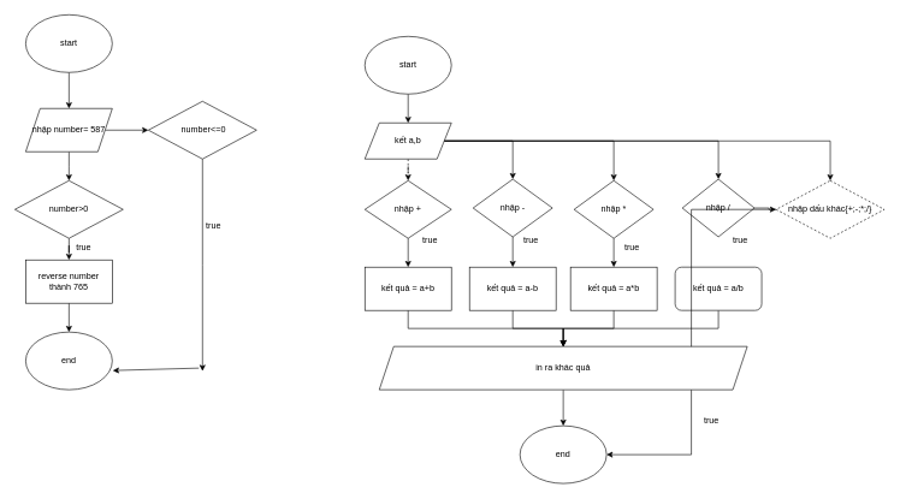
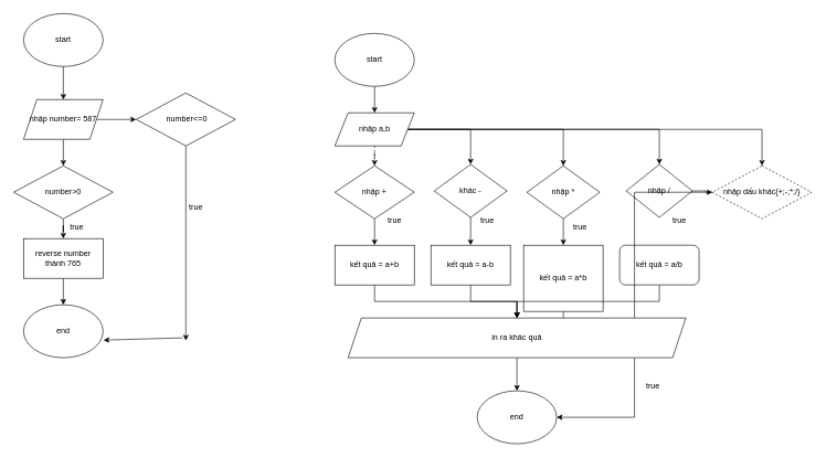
  <mxCell id="0" />
  <mxCell id="1" parent="0" />
  <mxCell id="2" value="" style="edgeStyle=orthogonalEdgeStyle;rounded=0;orthogonalLoop=1;jettySize=auto;html=1;" edge="1" parent="1" source="3" target="6"><mxGeometry relative="1" as="geometry" /></mxCell>
  <mxCell id="3" value="start" style="ellipse;whiteSpace=wrap;html=1;" vertex="1" parent="1"><mxGeometry x="35" y="20" width="120" height="80" as="geometry" /></mxCell>
  <mxCell id="4" value="" style="edgeStyle=orthogonalEdgeStyle;rounded=0;orthogonalLoop=1;jettySize=auto;html=1;" edge="1" parent="1" source="6"><mxGeometry relative="1" as="geometry"><mxPoint x="95" y="250" as="targetPoint" /></mxGeometry></mxCell>
  <mxCell id="5" value="" style="edgeStyle=orthogonalEdgeStyle;rounded=0;orthogonalLoop=1;jettySize=auto;html=1;" edge="1" parent="1" source="6" target="8"><mxGeometry relative="1" as="geometry" /></mxCell>
  <mxCell id="6" value="nhập number= 587" style="shape=parallelogram;perimeter=parallelogramPerimeter;whiteSpace=wrap;html=1;fixedSize=1;" vertex="1" parent="1"><mxGeometry x="35" y="150" width="120" height="60" as="geometry" /></mxCell>
  <mxCell id="7" value="" style="edgeStyle=orthogonalEdgeStyle;rounded=0;orthogonalLoop=1;jettySize=auto;html=1;" edge="1" parent="1" source="8"><mxGeometry relative="1" as="geometry"><mxPoint x="280" y="514" as="targetPoint" /></mxGeometry></mxCell>
  <mxCell id="8" value="&amp;nbsp;number&amp;lt;=0" style="rhombus;whiteSpace=wrap;html=1;" vertex="1" parent="1"><mxGeometry x="205" y="140" width="150" height="80" as="geometry" /></mxCell>
  <mxCell id="9" value="" style="edgeStyle=orthogonalEdgeStyle;rounded=0;orthogonalLoop=1;jettySize=auto;html=1;" edge="1" parent="1" source="10" target="12"><mxGeometry relative="1" as="geometry" /></mxCell>
  <mxCell id="10" value="number&amp;gt;0" style="rhombus;whiteSpace=wrap;html=1;" vertex="1" parent="1"><mxGeometry x="20" y="250" width="150" height="80" as="geometry" /></mxCell>
  <mxCell id="11" value="" style="edgeStyle=orthogonalEdgeStyle;rounded=0;orthogonalLoop=1;jettySize=auto;html=1;" edge="1" parent="1" source="12" target="13"><mxGeometry relative="1" as="geometry" /></mxCell>
  <mxCell id="12" value="reverse number&lt;br&gt;thành 765" style="rounded=0;whiteSpace=wrap;html=1;" vertex="1" parent="1"><mxGeometry x="35" y="360" width="120" height="60" as="geometry" /></mxCell>
  <mxCell id="13" value="end" style="ellipse;whiteSpace=wrap;html=1;" vertex="1" parent="1"><mxGeometry x="35" y="460" width="120" height="80" as="geometry" /></mxCell>
  <mxCell id="14" value="true" style="text;html=1;align=center;verticalAlign=middle;resizable=0;points=[];autosize=1;strokeColor=none;fillColor=none;" vertex="1" parent="1"><mxGeometry x="95" y="328" width="40" height="30" as="geometry" /></mxCell>
  <mxCell id="15" value="" style="endArrow=classic;html=1;rounded=0;entryX=1.006;entryY=0.667;entryDx=0;entryDy=0;entryPerimeter=0;" edge="1" parent="1" target="13"><mxGeometry width="50" height="50" relative="1" as="geometry"><mxPoint x="275" y="510" as="sourcePoint" /><mxPoint x="125" y="360" as="targetPoint" /></mxGeometry></mxCell>
  <mxCell id="16" value="" style="edgeStyle=orthogonalEdgeStyle;rounded=0;orthogonalLoop=1;jettySize=auto;html=1;" edge="1" parent="1" source="17" target="24"><mxGeometry relative="1" as="geometry" /></mxCell>
  <mxCell id="17" value="start" style="ellipse;whiteSpace=wrap;html=1;" vertex="1" parent="1"><mxGeometry x="505" y="50" width="120" height="80" as="geometry" /></mxCell>
  <mxCell id="18" value="true&lt;br&gt;" style="text;html=1;align=center;verticalAlign=middle;resizable=0;points=[];autosize=1;strokeColor=none;fillColor=none;" vertex="1" parent="1"><mxGeometry x="275" y="298" width="40" height="30" as="geometry" /></mxCell>
  <mxCell id="19" value="" style="edgeStyle=orthogonalEdgeStyle;rounded=0;orthogonalLoop=1;jettySize=auto;html=1;entryX=0.5;entryY=0;entryDx=0;entryDy=0;" edge="1" parent="1" source="24" target="28"><mxGeometry relative="1" as="geometry"><mxPoint x="705" y="195" as="targetPoint" /></mxGeometry></mxCell>
  <mxCell id="20" value="" style="edgeStyle=orthogonalEdgeStyle;rounded=0;orthogonalLoop=1;jettySize=auto;html=1;" edge="1" parent="1" source="24" target="30"><mxGeometry relative="1" as="geometry"><mxPoint x="860" y="195" as="targetPoint" /></mxGeometry></mxCell>
  <mxCell id="21" value="" style="edgeStyle=orthogonalEdgeStyle;rounded=0;orthogonalLoop=1;jettySize=auto;html=1;entryX=0.5;entryY=0;entryDx=0;entryDy=0;" edge="1" parent="1" source="24" target="32"><mxGeometry relative="1" as="geometry"><mxPoint x="1005" y="195" as="targetPoint" /></mxGeometry></mxCell>
  <mxCell id="22" value="" style="edgeStyle=orthogonalEdgeStyle;rounded=0;orthogonalLoop=1;jettySize=auto;html=1;dashed=1;" edge="1" parent="1" source="24" target="26"><mxGeometry relative="1" as="geometry" /></mxCell>
  <mxCell id="23" value="" style="edgeStyle=orthogonalEdgeStyle;rounded=0;orthogonalLoop=1;jettySize=auto;html=1;entryX=0.5;entryY=0;entryDx=0;entryDy=0;" edge="1" parent="1" source="24" target="42"><mxGeometry relative="1" as="geometry"><mxPoint x="1165" y="195" as="targetPoint" /></mxGeometry></mxCell>
- <mxCell id="24" value="kết a,b" style="shape=parallelogram;perimeter=parallelogramPerimeter;whiteSpace=wrap;html=1;fixedSize=1;" vertex="1" parent="1"><mxGeometry x="505" y="170" width="120" height="50" as="geometry" /></mxCell>
+ <mxCell id="24" value="nhập a,b" style="shape=parallelogram;perimeter=parallelogramPerimeter;whiteSpace=wrap;html=1;fixedSize=1;" vertex="1" parent="1"><mxGeometry x="505" y="170" width="120" height="50" as="geometry" /></mxCell>
  <mxCell id="25" value="" style="edgeStyle=orthogonalEdgeStyle;rounded=0;orthogonalLoop=1;jettySize=auto;html=1;" edge="1" parent="1" source="26" target="34"><mxGeometry relative="1" as="geometry" /></mxCell>
  <mxCell id="26" value="nhập +" style="rhombus;whiteSpace=wrap;html=1;" vertex="1" parent="1"><mxGeometry x="505" y="250" width="120" height="80" as="geometry" /></mxCell>
  <mxCell id="27" value="" style="edgeStyle=orthogonalEdgeStyle;rounded=0;orthogonalLoop=1;jettySize=auto;html=1;" edge="1" parent="1" source="28" target="36"><mxGeometry relative="1" as="geometry" /></mxCell>
- <mxCell id="28" value="nhập -" style="rhombus;whiteSpace=wrap;html=1;" vertex="1" parent="1"><mxGeometry x="655" y="248" width="110" height="80" as="geometry" /></mxCell>
+ <mxCell id="28" value="khác -" style="rhombus;whiteSpace=wrap;html=1;" vertex="1" parent="1"><mxGeometry x="655" y="248" width="110" height="80" as="geometry" /></mxCell>
  <mxCell id="29" value="" style="edgeStyle=orthogonalEdgeStyle;rounded=0;orthogonalLoop=1;jettySize=auto;html=1;" edge="1" parent="1" source="30" target="38"><mxGeometry relative="1" as="geometry" /></mxCell>
  <mxCell id="30" value="nhập *" style="rhombus;whiteSpace=wrap;html=1;" vertex="1" parent="1"><mxGeometry x="795" y="250" width="110" height="80" as="geometry" /></mxCell>
  <mxCell id="31" value="" style="edgeStyle=orthogonalEdgeStyle;rounded=0;orthogonalLoop=1;jettySize=auto;html=1;" edge="1" parent="1" source="32" target="42"><mxGeometry relative="1" as="geometry" /></mxCell>
  <mxCell id="32" value="nhập /" style="rhombus;whiteSpace=wrap;html=1;" vertex="1" parent="1"><mxGeometry x="945" y="248" width="100" height="80" as="geometry" /></mxCell>
  <mxCell id="33" value="" style="edgeStyle=orthogonalEdgeStyle;rounded=0;orthogonalLoop=1;jettySize=auto;html=1;" edge="1" parent="1" source="34" target="44"><mxGeometry relative="1" as="geometry" /></mxCell>
  <mxCell id="34" value="kết quả = a+b" style="rounded=0;whiteSpace=wrap;html=1;" vertex="1" parent="1"><mxGeometry x="505" y="370" width="120" height="60" as="geometry" /></mxCell>
  <mxCell id="35" value="" style="edgeStyle=orthogonalEdgeStyle;rounded=0;orthogonalLoop=1;jettySize=auto;html=1;" edge="1" parent="1" source="36" target="44"><mxGeometry relative="1" as="geometry" /></mxCell>
  <mxCell id="36" value="kết quả = a-b" style="rounded=0;whiteSpace=wrap;html=1;" vertex="1" parent="1"><mxGeometry x="650" y="370" width="120" height="60" as="geometry" /></mxCell>
  <mxCell id="37" value="" style="edgeStyle=orthogonalEdgeStyle;rounded=0;orthogonalLoop=1;jettySize=auto;html=1;" edge="1" parent="1" source="38" target="44"><mxGeometry relative="1" as="geometry" /></mxCell>
- <mxCell id="38" value="kết quả = a*b" style="rounded=0;whiteSpace=wrap;html=1;" vertex="1" parent="1"><mxGeometry x="790" y="370" width="120" height="60" as="geometry" /></mxCell>
+ <mxCell id="38" value="kết quả = a*b" style="rounded=0;whiteSpace=wrap;html=1;" vertex="1" parent="1"><mxGeometry x="790" y="370" width="120" height="100" as="geometry" /></mxCell>
  <mxCell id="39" value="" style="edgeStyle=orthogonalEdgeStyle;rounded=0;orthogonalLoop=1;jettySize=auto;html=1;" edge="1" parent="1" source="40" target="44"><mxGeometry relative="1" as="geometry" /></mxCell>
  <mxCell id="40" value="kết quả = a/b" style="whiteSpace=wrap;html=1;rounded=1;" vertex="1" parent="1"><mxGeometry x="935" y="370" width="120" height="60" as="geometry" /></mxCell>
  <mxCell id="41" value="" style="edgeStyle=orthogonalEdgeStyle;rounded=0;orthogonalLoop=1;jettySize=auto;html=1;entryX=1;entryY=0.5;entryDx=0;entryDy=0;" edge="1" parent="1" source="42" target="45"><mxGeometry relative="1" as="geometry"><mxPoint x="1150" y="640" as="targetPoint" /></mxGeometry></mxCell>
  <mxCell id="42" value="nhập dấu khác{+;-;*;/}" style="rhombus;whiteSpace=wrap;html=1;dashed=1;" vertex="1" parent="1"><mxGeometry x="1075" y="250" width="150" height="80" as="geometry" /></mxCell>
  <mxCell id="43" value="" style="edgeStyle=orthogonalEdgeStyle;rounded=0;orthogonalLoop=1;jettySize=auto;html=1;" edge="1" parent="1" source="44" target="45"><mxGeometry relative="1" as="geometry" /></mxCell>
  <mxCell id="44" value="in ra khác quả" style="shape=parallelogram;perimeter=parallelogramPerimeter;whiteSpace=wrap;html=1;fixedSize=1;" vertex="1" parent="1"><mxGeometry x="525" y="480" width="510" height="60" as="geometry" /></mxCell>
  <mxCell id="45" value="end" style="ellipse;whiteSpace=wrap;html=1;" vertex="1" parent="1"><mxGeometry x="720" y="590" width="120" height="80" as="geometry" /></mxCell>
  <mxCell id="46" value="true" style="text;html=1;align=center;verticalAlign=middle;resizable=0;points=[];autosize=1;strokeColor=none;fillColor=none;" vertex="1" parent="1"><mxGeometry x="965" y="568" width="40" height="30" as="geometry" /></mxCell>
  <mxCell id="47" value="true" style="text;html=1;align=center;verticalAlign=middle;resizable=0;points=[];autosize=1;strokeColor=none;fillColor=none;" vertex="1" parent="1"><mxGeometry x="575" y="318" width="40" height="30" as="geometry" /></mxCell>
  <mxCell id="48" value="true" style="text;html=1;align=center;verticalAlign=middle;resizable=0;points=[];autosize=1;strokeColor=none;fillColor=none;" vertex="1" parent="1"><mxGeometry x="715" y="318" width="40" height="30" as="geometry" /></mxCell>
  <mxCell id="49" value="true" style="text;html=1;align=center;verticalAlign=middle;resizable=0;points=[];autosize=1;strokeColor=none;fillColor=none;" vertex="1" parent="1"><mxGeometry x="855" y="328" width="40" height="30" as="geometry" /></mxCell>
  <mxCell id="50" value="true" style="text;html=1;align=center;verticalAlign=middle;resizable=0;points=[];autosize=1;strokeColor=none;fillColor=none;" vertex="1" parent="1"><mxGeometry x="1005" y="318" width="40" height="30" as="geometry" /></mxCell>
